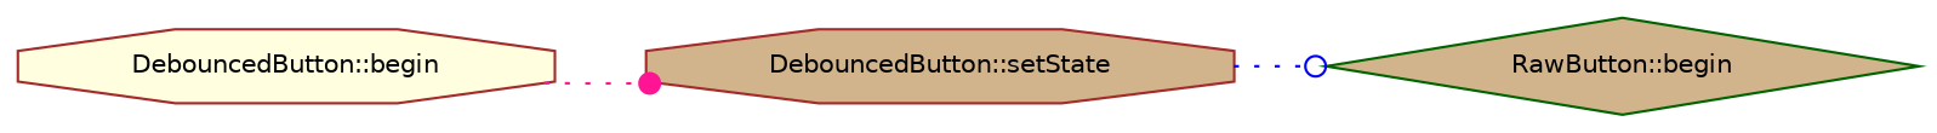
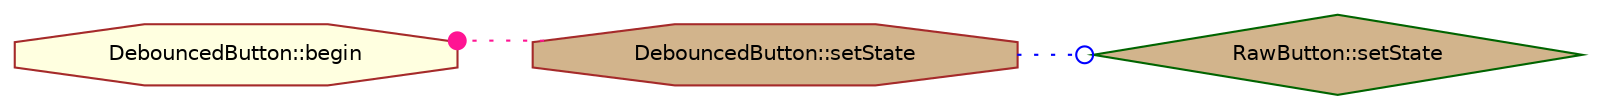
  digraph {
    rankdir=LR
    node [color=brown fillcolor=tan fontname=Helvetica fontsize=10 shape=octagon style=filled]
    edge [fontname=Helvetica fontsize=10 labelfontname=Helvetica labelfontsize=10 style=dotted]
    n1 [fillcolor=lightyellow fontcolor=black height=0.2 label="DebouncedButton::begin" width=0.4]
    n2 [height=0.2 label="DebouncedButton::setState" width=0.4]
-   n3 [color=darkgreen height=0.2 label="RawButton::begin" shape=diamond width=0.4]
-   n1 -> n2 [arrowhead=dot color=deeppink]
+   n3 [color=darkgreen height=0.2 label="RawButton::setState" shape=diamond width=0.4]
+   n2 -> n1 [arrowhead=dot color=deeppink]
    n2 -> n3 [arrowhead=odot color=blue]
  }
